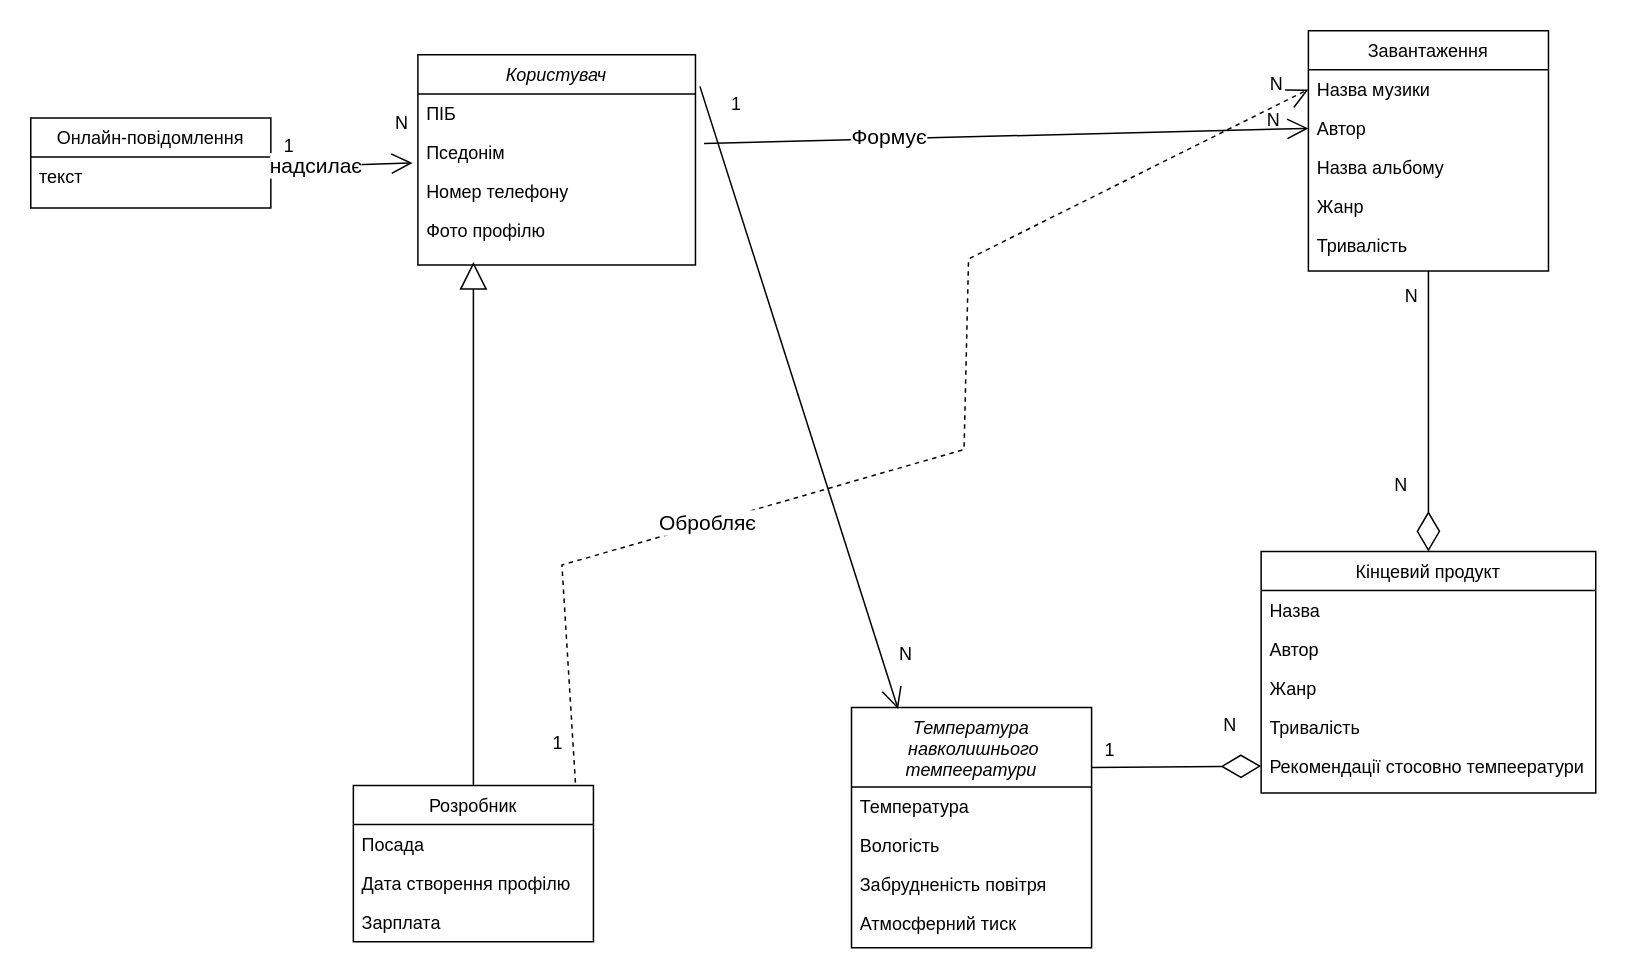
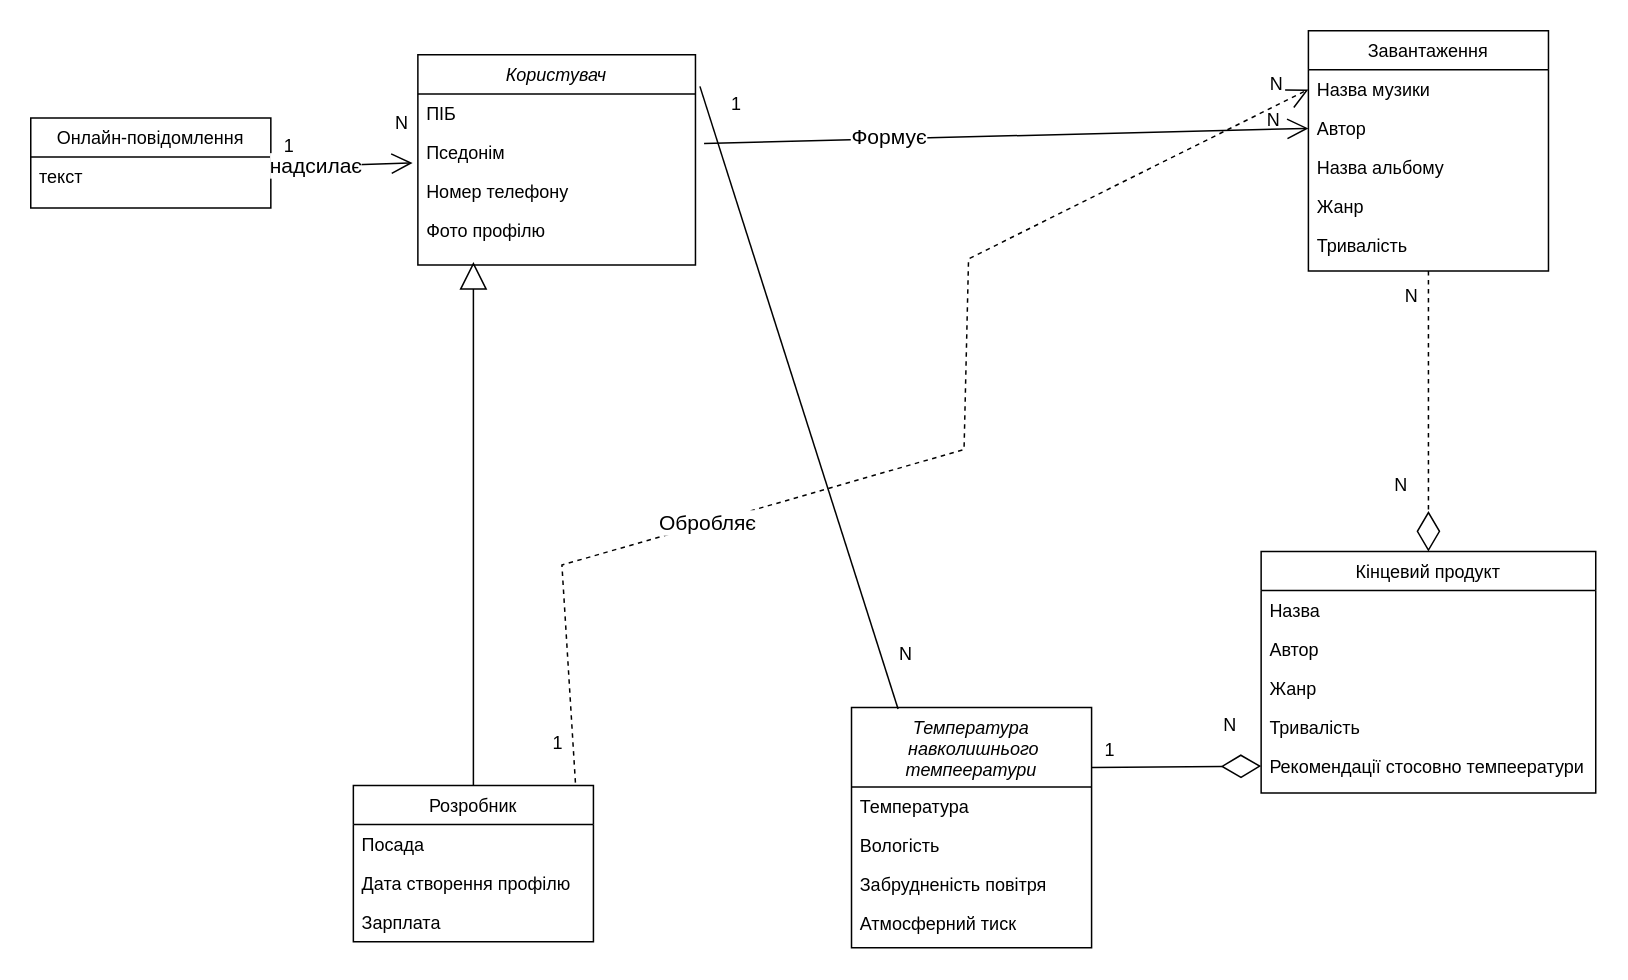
  <mxCell id="0" />
  <mxCell id="1" parent="0" />
  <mxCell id="2" value="Користувач" style="swimlane;fontStyle=2;align=center;verticalAlign=top;childLayout=stackLayout;horizontal=1;startSize=26;horizontalStack=0;resizeParent=1;resizeLast=0;collapsible=1;marginBottom=0;rounded=0;shadow=0;strokeWidth=1;" parent="1" vertex="1"><mxGeometry x="278" y="36" width="185" height="140" as="geometry"><mxRectangle x="230" y="140" width="160" height="26" as="alternateBounds" /></mxGeometry></mxCell>
  <mxCell id="3" value="ПІБ" style="text;align=left;verticalAlign=top;spacingLeft=4;spacingRight=4;overflow=hidden;rotatable=0;points=[[0,0.5],[1,0.5]];portConstraint=eastwest;" parent="2" vertex="1"><mxGeometry y="26" width="185" height="26" as="geometry" /></mxCell>
  <mxCell id="4" value="Пседонім" style="text;align=left;verticalAlign=top;spacingLeft=4;spacingRight=4;overflow=hidden;rotatable=0;points=[[0,0.5],[1,0.5]];portConstraint=eastwest;rounded=0;shadow=0;html=0;" parent="2" vertex="1"><mxGeometry y="52" width="185" height="26" as="geometry" /></mxCell>
  <mxCell id="5" value="Номер телефону" style="text;align=left;verticalAlign=top;spacingLeft=4;spacingRight=4;overflow=hidden;rotatable=0;points=[[0,0.5],[1,0.5]];portConstraint=eastwest;rounded=0;shadow=0;html=0;" parent="2" vertex="1"><mxGeometry y="78" width="185" height="26" as="geometry" /></mxCell>
  <mxCell id="6" value="Фото профілю" style="text;align=left;verticalAlign=top;spacingLeft=4;spacingRight=4;overflow=hidden;rotatable=0;points=[[0,0.5],[1,0.5]];portConstraint=eastwest;rounded=0;shadow=0;html=0;" parent="2" vertex="1"><mxGeometry y="104" width="185" height="26" as="geometry" /></mxCell>
  <mxCell id="7" value="Розробник" style="swimlane;fontStyle=0;align=center;verticalAlign=top;childLayout=stackLayout;horizontal=1;startSize=26;horizontalStack=0;resizeParent=1;resizeLast=0;collapsible=1;marginBottom=0;rounded=0;shadow=0;strokeWidth=1;" parent="1" vertex="1"><mxGeometry x="235" y="523" width="160" height="104" as="geometry"><mxRectangle x="130" y="380" width="160" height="26" as="alternateBounds" /></mxGeometry></mxCell>
  <mxCell id="8" value="Посада" style="text;align=left;verticalAlign=top;spacingLeft=4;spacingRight=4;overflow=hidden;rotatable=0;points=[[0,0.5],[1,0.5]];portConstraint=eastwest;" parent="7" vertex="1"><mxGeometry y="26" width="160" height="26" as="geometry" /></mxCell>
  <mxCell id="9" value="Дата створення профілю" style="text;align=left;verticalAlign=top;spacingLeft=4;spacingRight=4;overflow=hidden;rotatable=0;points=[[0,0.5],[1,0.5]];portConstraint=eastwest;rounded=0;shadow=0;html=0;" parent="7" vertex="1"><mxGeometry y="52" width="160" height="26" as="geometry" /></mxCell>
  <mxCell id="10" value="Зарплата" style="text;align=left;verticalAlign=top;spacingLeft=4;spacingRight=4;overflow=hidden;rotatable=0;points=[[0,0.5],[1,0.5]];portConstraint=eastwest;rounded=0;shadow=0;html=0;" parent="7" vertex="1"><mxGeometry y="78" width="160" height="26" as="geometry" /></mxCell>
  <mxCell id="11" value="Онлайн-повідомлення" style="swimlane;fontStyle=0;align=center;verticalAlign=top;childLayout=stackLayout;horizontal=1;startSize=26;horizontalStack=0;resizeParent=1;resizeLast=0;collapsible=1;marginBottom=0;rounded=0;shadow=0;strokeWidth=1;" parent="1" vertex="1"><mxGeometry x="20" y="78" width="160" height="60" as="geometry"><mxRectangle x="340" y="380" width="170" height="26" as="alternateBounds" /></mxGeometry></mxCell>
  <mxCell id="12" value="текст" style="text;align=left;verticalAlign=top;spacingLeft=4;spacingRight=4;overflow=hidden;rotatable=0;points=[[0,0.5],[1,0.5]];portConstraint=eastwest;" parent="11" vertex="1"><mxGeometry y="26" width="160" height="26" as="geometry" /></mxCell>
  <mxCell id="13" value="Завантаження" style="swimlane;fontStyle=0;align=center;verticalAlign=top;childLayout=stackLayout;horizontal=1;startSize=26;horizontalStack=0;resizeParent=1;resizeLast=0;collapsible=1;marginBottom=0;rounded=0;shadow=0;strokeWidth=1;" parent="1" vertex="1"><mxGeometry x="871.5" y="20" width="160" height="160" as="geometry"><mxRectangle x="550" y="140" width="160" height="26" as="alternateBounds" /></mxGeometry></mxCell>
  <mxCell id="14" value="Назва музики" style="text;align=left;verticalAlign=top;spacingLeft=4;spacingRight=4;overflow=hidden;rotatable=0;points=[[0,0.5],[1,0.5]];portConstraint=eastwest;" parent="13" vertex="1"><mxGeometry y="26" width="160" height="26" as="geometry" /></mxCell>
  <mxCell id="15" value="Автор" style="text;align=left;verticalAlign=top;spacingLeft=4;spacingRight=4;overflow=hidden;rotatable=0;points=[[0,0.5],[1,0.5]];portConstraint=eastwest;rounded=0;shadow=0;html=0;" parent="13" vertex="1"><mxGeometry y="52" width="160" height="26" as="geometry" /></mxCell>
  <mxCell id="16" value="Назва альбому" style="text;align=left;verticalAlign=top;spacingLeft=4;spacingRight=4;overflow=hidden;rotatable=0;points=[[0,0.5],[1,0.5]];portConstraint=eastwest;rounded=0;shadow=0;html=0;" parent="13" vertex="1"><mxGeometry y="78" width="160" height="26" as="geometry" /></mxCell>
  <mxCell id="17" value="Жанр" style="text;align=left;verticalAlign=top;spacingLeft=4;spacingRight=4;overflow=hidden;rotatable=0;points=[[0,0.5],[1,0.5]];portConstraint=eastwest;rounded=0;shadow=0;html=0;" parent="13" vertex="1"><mxGeometry y="104" width="160" height="26" as="geometry" /></mxCell>
  <mxCell id="18" value="Тривалість" style="text;align=left;verticalAlign=top;spacingLeft=4;spacingRight=4;overflow=hidden;rotatable=0;points=[[0,0.5],[1,0.5]];portConstraint=eastwest;rounded=0;shadow=0;html=0;" parent="13" vertex="1"><mxGeometry y="130" width="160" height="26" as="geometry" /></mxCell>
  <mxCell id="19" value="Кінцевий продукт" style="swimlane;fontStyle=0;align=center;verticalAlign=top;childLayout=stackLayout;horizontal=1;startSize=26;horizontalStack=0;resizeParent=1;resizeLast=0;collapsible=1;marginBottom=0;rounded=0;shadow=0;strokeWidth=1;" parent="1" vertex="1"><mxGeometry x="840" y="367" width="223" height="161" as="geometry"><mxRectangle x="130" y="380" width="160" height="26" as="alternateBounds" /></mxGeometry></mxCell>
  <mxCell id="20" value="Назва" style="text;align=left;verticalAlign=top;spacingLeft=4;spacingRight=4;overflow=hidden;rotatable=0;points=[[0,0.5],[1,0.5]];portConstraint=eastwest;" parent="19" vertex="1"><mxGeometry y="26" width="223" height="26" as="geometry" /></mxCell>
  <mxCell id="21" value="Автор" style="text;align=left;verticalAlign=top;spacingLeft=4;spacingRight=4;overflow=hidden;rotatable=0;points=[[0,0.5],[1,0.5]];portConstraint=eastwest;rounded=0;shadow=0;html=0;" parent="19" vertex="1"><mxGeometry y="52" width="223" height="26" as="geometry" /></mxCell>
  <mxCell id="22" value="Жанр" style="text;align=left;verticalAlign=top;spacingLeft=4;spacingRight=4;overflow=hidden;rotatable=0;points=[[0,0.5],[1,0.5]];portConstraint=eastwest;rounded=0;shadow=0;html=0;" parent="19" vertex="1"><mxGeometry y="78" width="223" height="26" as="geometry" /></mxCell>
  <mxCell id="23" value="Тривалість" style="text;align=left;verticalAlign=top;spacingLeft=4;spacingRight=4;overflow=hidden;rotatable=0;points=[[0,0.5],[1,0.5]];portConstraint=eastwest;rounded=0;shadow=0;html=0;" parent="19" vertex="1"><mxGeometry y="104" width="223" height="26" as="geometry" /></mxCell>
  <mxCell id="24" value="Рекомендації стосовно темпеератури" style="text;align=left;verticalAlign=top;spacingLeft=4;spacingRight=4;overflow=hidden;rotatable=0;points=[[0,0.5],[1,0.5]];portConstraint=eastwest;rounded=0;shadow=0;html=0;" parent="19" vertex="1"><mxGeometry y="130" width="223" height="26" as="geometry" /></mxCell>
- <mxCell id="25" value="" style="endArrow=diamondThin;endFill=0;endSize=24;html=1;rounded=0;exitX=0.5;exitY=1;exitDx=0;exitDy=0;entryX=0.5;entryY=0;entryDx=0;entryDy=0;" parent="1" source="13" target="19" edge="1"><mxGeometry width="160" relative="1" as="geometry"><mxPoint x="231" y="404" as="sourcePoint" /><mxPoint x="391" y="404" as="targetPoint" /></mxGeometry></mxCell>
+ <mxCell id="25" value="" style="endArrow=diamondThin;endFill=0;endSize=24;html=1;rounded=0;exitX=0.5;exitY=1;exitDx=0;exitDy=0;entryX=0.5;entryY=0;entryDx=0;entryDy=0;dashed=1;" parent="1" source="13" target="19" edge="1"><mxGeometry width="160" relative="1" as="geometry"><mxPoint x="231" y="404" as="sourcePoint" /><mxPoint x="391" y="404" as="targetPoint" /></mxGeometry></mxCell>
  <mxCell id="26" value="" style="endArrow=block;endSize=16;endFill=0;html=1;rounded=0;fontSize=14;exitX=0.5;exitY=0;exitDx=0;exitDy=0;" parent="1" source="7" edge="1"><mxGeometry width="160" relative="1" as="geometry"><mxPoint x="391" y="404" as="sourcePoint" /><mxPoint x="315" y="174" as="targetPoint" /><Array as="points" /></mxGeometry></mxCell>
  <mxCell id="27" value="" style="endArrow=open;endFill=1;endSize=12;html=1;rounded=0;fontSize=14;exitX=1.031;exitY=0.269;exitDx=0;exitDy=0;exitPerimeter=0;entryX=0;entryY=0.5;entryDx=0;entryDy=0;" parent="1" source="4" target="15" edge="1"><mxGeometry width="160" relative="1" as="geometry"><mxPoint x="321" y="404" as="sourcePoint" /><mxPoint x="481" y="404" as="targetPoint" /></mxGeometry></mxCell>
  <mxCell id="28" value="Формує" style="edgeLabel;html=1;align=center;verticalAlign=middle;resizable=0;points=[];fontSize=14;" parent="27" vertex="1" connectable="0"><mxGeometry x="-0.388" y="1" relative="1" as="geometry"><mxPoint as="offset" /></mxGeometry></mxCell>
  <mxCell id="29" value="" style="endArrow=open;endFill=1;endSize=12;html=1;rounded=0;fontSize=14;exitX=1.006;exitY=0.269;exitDx=0;exitDy=0;exitPerimeter=0;entryX=-0.019;entryY=0.769;entryDx=0;entryDy=0;entryPerimeter=0;" parent="1" source="12" target="4" edge="1"><mxGeometry width="160" relative="1" as="geometry"><mxPoint x="75.96" y="90.994" as="sourcePoint" /><mxPoint x="161" y="94" as="targetPoint" /></mxGeometry></mxCell>
  <mxCell id="30" value="надсилає" style="edgeLabel;html=1;align=center;verticalAlign=middle;resizable=0;points=[];fontSize=14;" parent="29" vertex="1" connectable="0"><mxGeometry x="-0.388" y="1" relative="1" as="geometry"><mxPoint as="offset" /></mxGeometry></mxCell>
  <mxCell id="31" value="" style="endArrow=open;endFill=1;endSize=12;html=1;rounded=0;fontSize=14;entryX=0;entryY=0.5;entryDx=0;entryDy=0;exitX=0.925;exitY=-0.019;exitDx=0;exitDy=0;exitPerimeter=0;dashed=1;" parent="1" source="7" target="14" edge="1"><mxGeometry width="160" relative="1" as="geometry"><mxPoint x="381" y="304" as="sourcePoint" /><mxPoint x="197.96" y="105.994" as="targetPoint" /><Array as="points"><mxPoint x="374" y="376" /><mxPoint x="642" y="299" /><mxPoint x="645" y="172" /></Array></mxGeometry></mxCell>
  <mxCell id="32" value="Обробляє" style="edgeLabel;html=1;align=center;verticalAlign=middle;resizable=0;points=[];fontSize=14;" parent="31" vertex="1" connectable="0"><mxGeometry x="-0.388" y="1" relative="1" as="geometry"><mxPoint as="offset" /></mxGeometry></mxCell>
  <mxCell id="33" value="Температура&#10; навколишнього&#10;темпеератури" style="swimlane;fontStyle=2;align=center;verticalAlign=top;childLayout=stackLayout;horizontal=1;startSize=53;horizontalStack=0;resizeParent=1;resizeLast=0;collapsible=1;marginBottom=0;rounded=0;shadow=0;strokeWidth=1;" parent="1" vertex="1"><mxGeometry x="567" y="471" width="160" height="160" as="geometry"><mxRectangle x="230" y="140" width="160" height="26" as="alternateBounds" /></mxGeometry></mxCell>
  <mxCell id="34" value="Температура" style="text;align=left;verticalAlign=top;spacingLeft=4;spacingRight=4;overflow=hidden;rotatable=0;points=[[0,0.5],[1,0.5]];portConstraint=eastwest;" parent="33" vertex="1"><mxGeometry y="53" width="160" height="26" as="geometry" /></mxCell>
  <mxCell id="35" value="Вологість" style="text;align=left;verticalAlign=top;spacingLeft=4;spacingRight=4;overflow=hidden;rotatable=0;points=[[0,0.5],[1,0.5]];portConstraint=eastwest;rounded=0;shadow=0;html=0;" parent="33" vertex="1"><mxGeometry y="79" width="160" height="26" as="geometry" /></mxCell>
  <mxCell id="36" value="Забрудненість повітря" style="text;align=left;verticalAlign=top;spacingLeft=4;spacingRight=4;overflow=hidden;rotatable=0;points=[[0,0.5],[1,0.5]];portConstraint=eastwest;rounded=0;shadow=0;html=0;" parent="33" vertex="1"><mxGeometry y="105" width="160" height="26" as="geometry" /></mxCell>
  <mxCell id="37" value="Атмосферний тиск" style="text;align=left;verticalAlign=top;spacingLeft=4;spacingRight=4;overflow=hidden;rotatable=0;points=[[0,0.5],[1,0.5]];portConstraint=eastwest;rounded=0;shadow=0;html=0;" parent="33" vertex="1"><mxGeometry y="131" width="160" height="26" as="geometry" /></mxCell>
  <mxCell id="38" value="" style="endArrow=diamondThin;endFill=0;endSize=24;html=1;rounded=0;exitX=1;exitY=0.25;exitDx=0;exitDy=0;entryX=0;entryY=0.5;entryDx=0;entryDy=0;" parent="1" source="33" target="24" edge="1"><mxGeometry width="160" relative="1" as="geometry"><mxPoint x="961.5" y="190" as="sourcePoint" /><mxPoint x="961.5" y="377" as="targetPoint" /></mxGeometry></mxCell>
- <mxCell id="39" value="" style="endArrow=open;endFill=1;endSize=12;html=1;rounded=0;fontSize=14;entryX=0.194;entryY=0.006;entryDx=0;entryDy=0;entryPerimeter=0;exitX=1.016;exitY=-0.192;exitDx=0;exitDy=0;exitPerimeter=0;" parent="1" target="33" edge="1" source="3"><mxGeometry width="160" relative="1" as="geometry"><mxPoint x="494" y="54" as="sourcePoint" /><mxPoint x="881.5" y="95" as="targetPoint" /></mxGeometry></mxCell>
+ <mxCell id="39" value="" style="endArrow=none;endFill=1;endSize=12;html=1;rounded=0;fontSize=14;entryX=0.194;entryY=0.006;entryDx=0;entryDy=0;entryPerimeter=0;exitX=1.016;exitY=-0.192;exitDx=0;exitDy=0;exitPerimeter=0;" parent="1" target="33" edge="1" source="3"><mxGeometry width="160" relative="1" as="geometry"><mxPoint x="494" y="54" as="sourcePoint" /><mxPoint x="881.5" y="95" as="targetPoint" /></mxGeometry></mxCell>
  <mxCell id="40" value="1" style="text;html=1;align=center;verticalAlign=middle;resizable=0;points=[];autosize=1;strokeColor=none;fillColor=none;" vertex="1" parent="1"><mxGeometry x="179" y="84" width="25" height="26" as="geometry" /></mxCell>
  <mxCell id="41" value="N" style="text;html=1;align=center;verticalAlign=middle;resizable=0;points=[];autosize=1;strokeColor=none;fillColor=none;" vertex="1" parent="1"><mxGeometry x="253" y="69" width="27" height="26" as="geometry" /></mxCell>
  <mxCell id="42" value="1" style="text;html=1;align=center;verticalAlign=middle;resizable=0;points=[];autosize=1;strokeColor=none;fillColor=none;" vertex="1" parent="1"><mxGeometry x="726" y="487" width="25" height="26" as="geometry" /></mxCell>
  <mxCell id="43" value="N" style="text;html=1;align=center;verticalAlign=middle;resizable=0;points=[];autosize=1;strokeColor=none;fillColor=none;" vertex="1" parent="1"><mxGeometry x="805" y="470" width="27" height="26" as="geometry" /></mxCell>
  <mxCell id="44" value="1" style="text;html=1;align=center;verticalAlign=middle;resizable=0;points=[];autosize=1;strokeColor=none;fillColor=none;" vertex="1" parent="1"><mxGeometry x="358" y="482" width="25" height="26" as="geometry" /></mxCell>
  <mxCell id="45" value="N" style="text;html=1;align=center;verticalAlign=middle;resizable=0;points=[];autosize=1;strokeColor=none;fillColor=none;" vertex="1" parent="1"><mxGeometry x="836" y="43" width="27" height="26" as="geometry" /></mxCell>
  <mxCell id="46" value="1" style="text;html=1;align=center;verticalAlign=middle;resizable=0;points=[];autosize=1;strokeColor=none;fillColor=none;" vertex="1" parent="1"><mxGeometry x="477" y="56" width="25" height="26" as="geometry" /></mxCell>
  <mxCell id="47" value="N" style="text;html=1;align=center;verticalAlign=middle;resizable=0;points=[];autosize=1;strokeColor=none;fillColor=none;" vertex="1" parent="1"><mxGeometry x="589" y="423" width="27" height="26" as="geometry" /></mxCell>
  <mxCell id="48" value="N" style="text;html=1;align=center;verticalAlign=middle;resizable=0;points=[];autosize=1;strokeColor=none;fillColor=none;" vertex="1" parent="1"><mxGeometry x="834" y="67" width="27" height="26" as="geometry" /></mxCell>
  <mxCell id="49" value="N" style="text;html=1;align=center;verticalAlign=middle;resizable=0;points=[];autosize=1;strokeColor=none;fillColor=none;" vertex="1" parent="1"><mxGeometry x="926" y="184" width="27" height="26" as="geometry" /></mxCell>
  <mxCell id="50" value="N" style="text;html=1;align=center;verticalAlign=middle;resizable=0;points=[];autosize=1;strokeColor=none;fillColor=none;" vertex="1" parent="1"><mxGeometry x="919" y="310" width="27" height="26" as="geometry" /></mxCell>
